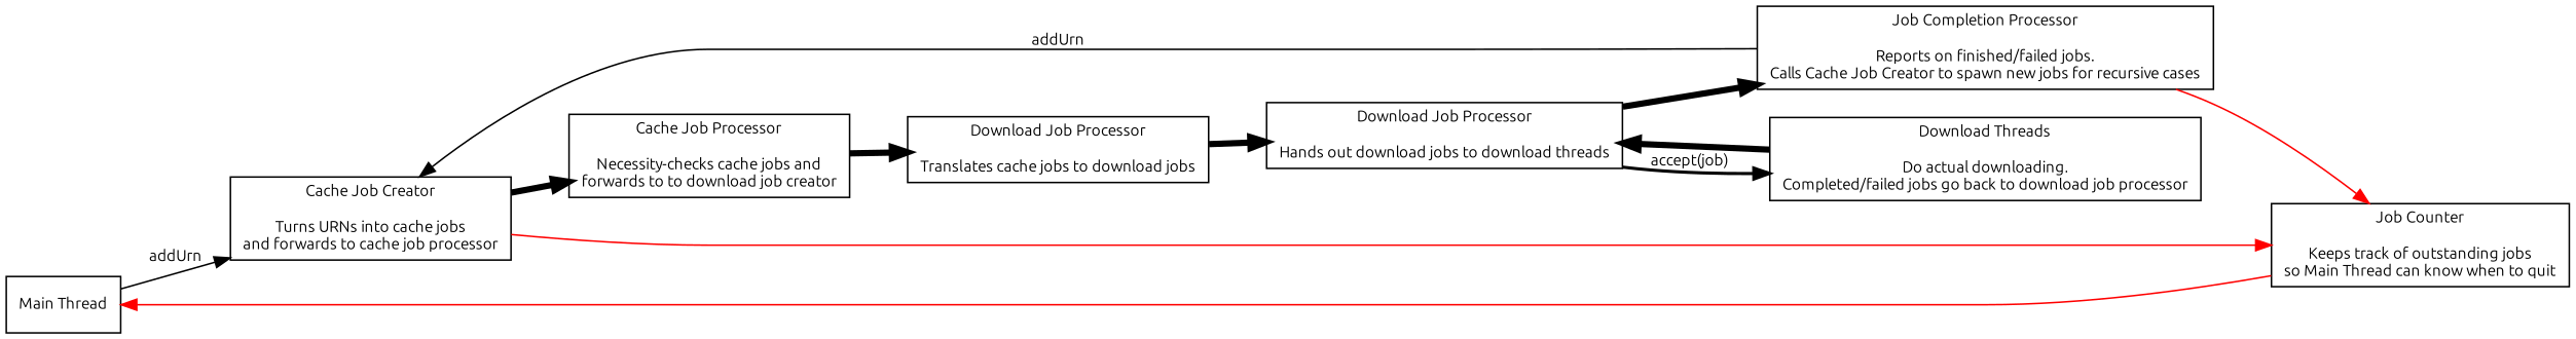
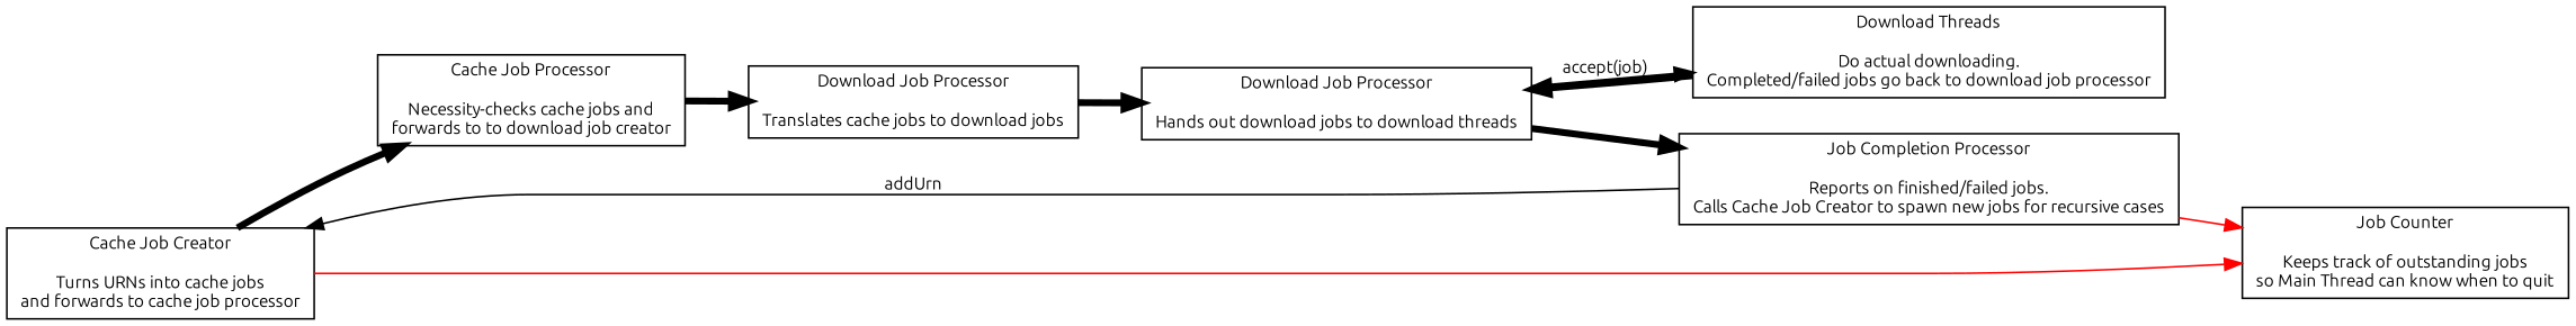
  digraph {
    rankdir=LR
    fontname=Ubuntu
    node [fontsize=10 shape=box fontname=Ubuntu]
    edge [fontsize=10 fontname=Ubuntu]
-   n1 [label="Main Thread"]
    n2 [label="Cache Job Creator\n\nTurns URNs into cache jobs\nand forwards to cache job processor"]
    n3 [label="Cache Job Processor\n\nNecessity-checks cache jobs and\nforwards to to download job creator"]
    n4 [label="Job Counter\n\nKeeps track of outstanding jobs\nso Main Thread can know when to quit" rank=min]
    n5 [label="Download Job Processor\n\nTranslates cache jobs to download jobs"]
    n6 [label="Download Job Processor\n\nHands out download jobs to download threads"]
    n7 [label="Download Threads\n\nDo actual downloading.\nCompleted/failed jobs go back to download job processor"]
    n8 [label="Job Completion Processor\n\nReports on finished/failed jobs.\nCalls Cache Job Creator to spawn new jobs for recursive cases"]
-   n1 -> n2 [label=addUrn]
    n2 -> n3 [penwidth=4]
    n2 -> n4 [color=red weight=100]
    n3 -> n5 [penwidth=4]
-   n4 -> n1 [color=red weight=100]
    n5 -> n6 [penwidth=4]
    n6 -> n7 [label="accept(job)" penwidth=2]
    n6 -> n8 [penwidth=4]
    n7 -> n6 [penwidth=4]
    n8 -> n2 [label=addUrn]
    n8 -> n4 [color=red weight=100]
  }
